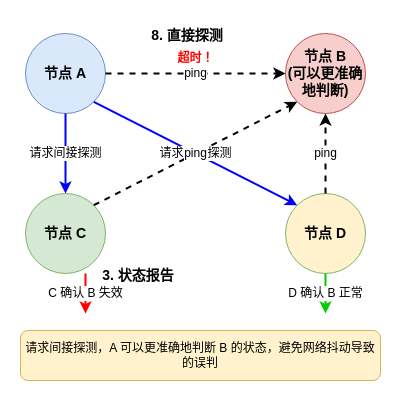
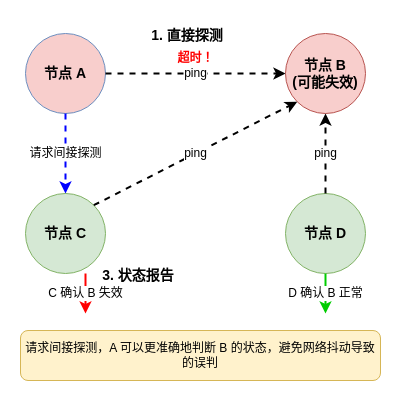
  <mxCell id="0" />
  <mxCell id="1" parent="0" />
- <mxCell id="2" value="节点 A" style="ellipse;whiteSpace=wrap;html=1;aspect=fixed;fillColor=#dae8fc;strokeColor=#6c8ebf;fontSize=14;fontStyle=1" vertex="1" parent="1"><mxGeometry x="25" y="33" width="80" height="80" as="geometry" /></mxCell>
- <mxCell id="3" value="节点 B&lt;br&gt;(可以更准确地判断)" style="ellipse;whiteSpace=wrap;html=1;aspect=fixed;fillColor=#f8cecc;strokeColor=#b85450;fontSize=14;fontStyle=1" vertex="1" parent="1"><mxGeometry x="285" y="33" width="80" height="80" as="geometry" /></mxCell>
+ <mxCell id="2" value="节点 A" style="ellipse;whiteSpace=wrap;html=1;aspect=fixed;fillColor=#f8cecc;strokeColor=#6c8ebf;fontSize=14;fontStyle=1;" vertex="1" parent="1"><mxGeometry x="25" y="33" width="80" height="80" as="geometry" /></mxCell>
+ <mxCell id="3" value="节点 B&lt;br&gt;(可能失效)" style="ellipse;whiteSpace=wrap;html=1;aspect=fixed;fillColor=#f8cecc;strokeColor=#b85450;fontSize=14;fontStyle=1" vertex="1" parent="1"><mxGeometry x="285" y="33" width="80" height="80" as="geometry" /></mxCell>
  <mxCell id="4" value="节点 C" style="ellipse;whiteSpace=wrap;html=1;aspect=fixed;fillColor=#d5e8d4;strokeColor=#82b366;fontSize=14;fontStyle=1" vertex="1" parent="1"><mxGeometry x="25" y="193" width="80" height="80" as="geometry" /></mxCell>
- <mxCell id="5" value="节点 D" style="ellipse;whiteSpace=wrap;html=1;aspect=fixed;fillColor=#fff2cc;strokeColor=#82b366;fontSize=14;fontStyle=1;" vertex="1" parent="1"><mxGeometry x="285" y="193" width="80" height="80" as="geometry" /></mxCell>
- <mxCell id="6" value="8. 直接探测" style="text;html=1;strokeColor=none;fillColor=none;align=center;verticalAlign=middle;whiteSpace=wrap;rounded=0;fontSize=14;fontStyle=1" vertex="1" parent="1"><mxGeometry x="137" y="20" width="100" height="30" as="geometry" /></mxCell>
+ <mxCell id="5" value="节点 D" style="ellipse;whiteSpace=wrap;html=1;aspect=fixed;fillColor=#d5e8d4;strokeColor=#82b366;fontSize=14;fontStyle=1" vertex="1" parent="1"><mxGeometry x="285" y="193" width="80" height="80" as="geometry" /></mxCell>
+ <mxCell id="6" value="1. 直接探测" style="text;html=1;strokeColor=none;fillColor=none;align=center;verticalAlign=middle;whiteSpace=wrap;rounded=0;fontSize=14;fontStyle=1" vertex="1" parent="1"><mxGeometry x="137" y="20" width="100" height="30" as="geometry" /></mxCell>
  <mxCell id="7" value="ping" style="endArrow=classic;html=1;rounded=0;fontSize=12;exitX=1;exitY=0.5;exitDx=0;exitDy=0;entryX=0;entryY=0.5;entryDx=0;entryDy=0;strokeWidth=2;dashed=1;" edge="1" parent="1" source="2" target="3"><mxGeometry width="50" height="50" relative="1" as="geometry"><mxPoint x="115" y="73" as="sourcePoint" /><mxPoint x="275" y="73" as="targetPoint" /></mxGeometry></mxCell>
  <mxCell id="8" value="超时！" style="text;html=1;align=center;verticalAlign=middle;resizable=0;points=[];autosize=1;strokeColor=none;fillColor=none;fontSize=12;fontColor=#FF0000;fontStyle=1" vertex="1" parent="1"><mxGeometry x="165" y="43" width="60" height="30" as="geometry" /></mxCell>
- <mxCell id="9" value="请求间接探测" style="endArrow=classic;html=1;rounded=0;fontSize=12;exitX=0.5;exitY=1;exitDx=0;exitDy=0;entryX=0.5;entryY=0;entryDx=0;entryDy=0;strokeWidth=2;strokeColor=#0000FF;" edge="1" parent="1" source="2" target="4"><mxGeometry width="50" height="50" relative="1" as="geometry"><mxPoint x="65" y="123" as="sourcePoint" /><mxPoint x="65" y="183" as="targetPoint" /></mxGeometry></mxCell>
- <mxCell id="10" value="请求间接探测" style="endArrow=classic;html=1;rounded=0;fontSize=12;exitX=1;exitY=1;exitDx=0;exitDy=0;entryX=0;entryY=0;entryDx=0;entryDy=0;strokeWidth=2;strokeColor=#0000FF;" edge="1" parent="1" source="2" target="5"><mxGeometry width="50" height="50" relative="1" as="geometry"><mxPoint x="75" y="123" as="sourcePoint" /><mxPoint x="75" y="183" as="targetPoint" /></mxGeometry></mxCell>
+ <mxCell id="9" value="请求间接探测" style="endArrow=classic;html=1;rounded=0;fontSize=12;exitX=0.5;exitY=1;exitDx=0;exitDy=0;entryX=0.5;entryY=0;entryDx=0;entryDy=0;strokeWidth=2;strokeColor=#0000FF;dashed=1;" edge="1" parent="1" source="2" target="4"><mxGeometry width="50" height="50" relative="1" as="geometry"><mxPoint x="65" y="123" as="sourcePoint" /><mxPoint x="65" y="183" as="targetPoint" /></mxGeometry></mxCell>
  <mxCell id="11" value="ping" style="endArrow=classic;html=1;rounded=0;fontSize=12;exitX=1;exitY=0;exitDx=0;exitDy=0;entryX=0;entryY=1;entryDx=0;entryDy=0;strokeWidth=2;dashed=1;" edge="1" parent="1" source="4" target="3"><mxGeometry width="50" height="50" relative="1" as="geometry"><mxPoint x="105" y="193" as="sourcePoint" /><mxPoint x="275" y="103" as="targetPoint" /></mxGeometry></mxCell>
  <mxCell id="12" value="ping" style="endArrow=classic;html=1;rounded=0;fontSize=12;exitX=0.5;exitY=0;exitDx=0;exitDy=0;entryX=0.5;entryY=1;entryDx=0;entryDy=0;strokeWidth=2;dashed=1;" edge="1" parent="1" source="5" target="3"><mxGeometry width="50" height="50" relative="1" as="geometry"><mxPoint x="95" y="213" as="sourcePoint" /><mxPoint x="295" y="103" as="targetPoint" /></mxGeometry></mxCell>
  <mxCell id="13" value="3. 状态报告" style="text;html=1;strokeColor=none;fillColor=none;align=center;verticalAlign=middle;whiteSpace=wrap;rounded=0;fontSize=14;fontStyle=1" vertex="1" parent="1"><mxGeometry x="88" y="260" width="100" height="30" as="geometry" /></mxCell>
  <mxCell id="14" value="C 确认 B 失效" style="endArrow=classic;html=1;rounded=0;fontSize=12;exitX=0.5;exitY=1;exitDx=0;exitDy=0;entryX=0.5;entryY=0;entryDx=0;entryDy=0;strokeWidth=2;strokeColor=#FF0000;" edge="1" parent="1"><mxGeometry width="50" height="50" relative="1" as="geometry"><mxPoint x="85" y="273" as="sourcePoint" /><mxPoint x="85" y="313" as="targetPoint" /></mxGeometry></mxCell>
  <mxCell id="15" value="D 确认 B 正常" style="endArrow=classic;html=1;rounded=0;fontSize=12;exitX=0.5;exitY=1;exitDx=0;exitDy=0;entryX=0.5;entryY=0;entryDx=0;entryDy=0;strokeWidth=2;strokeColor=#00CC00;" edge="1" parent="1"><mxGeometry width="50" height="50" relative="1" as="geometry"><mxPoint x="325" y="273" as="sourcePoint" /><mxPoint x="325" y="313" as="targetPoint" /></mxGeometry></mxCell>
  <mxCell id="16" value="请求间接探测，A 可以更准确地判断 B 的状态，避免网络抖动导致的误判" style="rounded=1;whiteSpace=wrap;html=1;fillColor=#fff2cc;strokeColor=#d6b656;fontSize=12;align=center;" vertex="1" parent="1"><mxGeometry x="20" y="330" width="360" height="50" as="geometry" /></mxCell>
